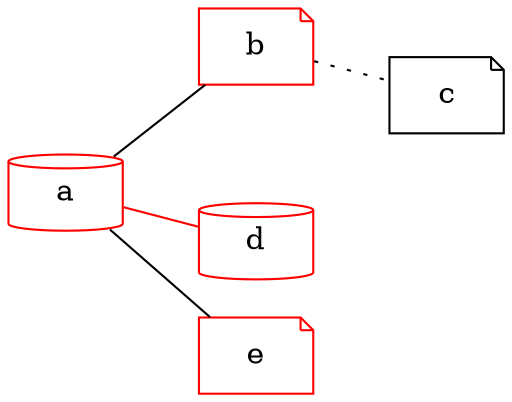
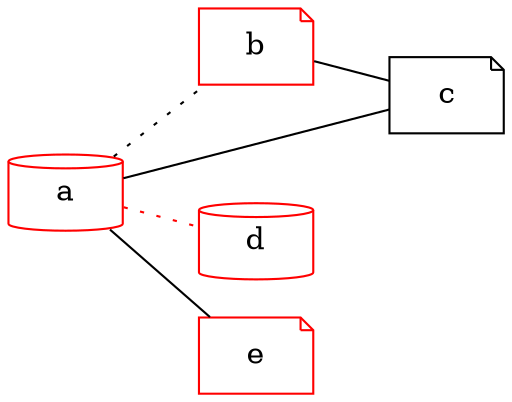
  strict graph {
    rankdir=LR
    node [color=red shape=note style="selected vertex"]
    edge [color=black style=dotted]
    a [shape=cylinder]
    b
    c [style=vertex color=""]
    d [shape=cylinder]
    e
-   a -- b [style=solid]
-   a -- d [color=red style=solid]
+   a -- b
+   a -- c [style=solid]
+   a -- d [color=red]
    a -- e [style=solid]
-   b -- c
+   b -- c [style=solid]
  }
